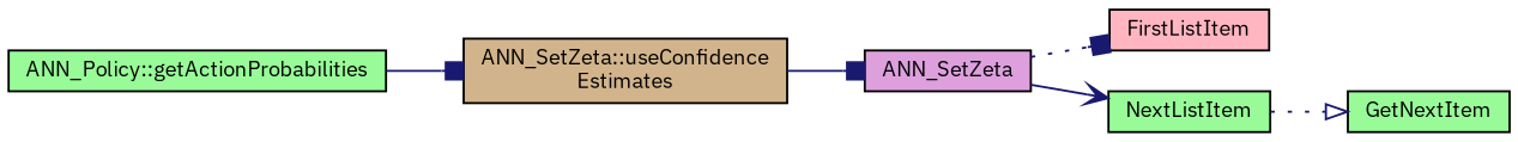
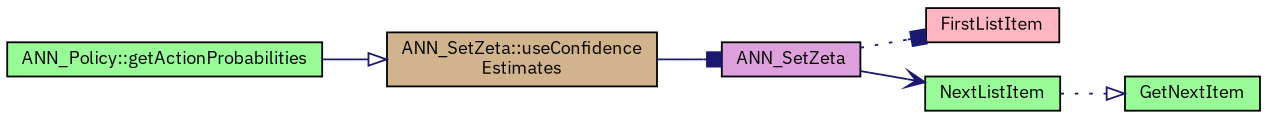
  digraph {
    fontname="IBM Plex Sans"
    rankdir=LR
    node [color=black fillcolor=palegreen fontname="IBM Plex Sans" fontsize=10 shape=record style=filled]
    edge [arrowhead=onormal color=midnightblue fontname="IBM Plex Sans" fontsize=10 labelfontname=Helvetica labelfontsize=10 style=solid]
    n1 [fontcolor=black height=0.2 label="ANN_Policy::getActionProbabilities" width=0.4]
    n2 [fillcolor=tan height=0.2 label="ANN_SetZeta::useConfidence\lEstimates" width=0.4]
    n3 [fillcolor=plum height=0.2 label=ANN_SetZeta width=0.4]
    n4 [fillcolor=lightpink height=0.2 label=FirstListItem width=0.4]
    n5 [height=0.2 label=NextListItem width=0.4]
    n6 [height=0.2 label=GetNextItem width=0.4]
-   n1 -> n2 [arrowhead=box]
+   n1 -> n2
    n2 -> n3 [arrowhead=box]
    n3 -> n4 [arrowhead=box style=dotted]
    n3 -> n5 [arrowhead=vee]
    n5 -> n6 [style=dotted]
  }
